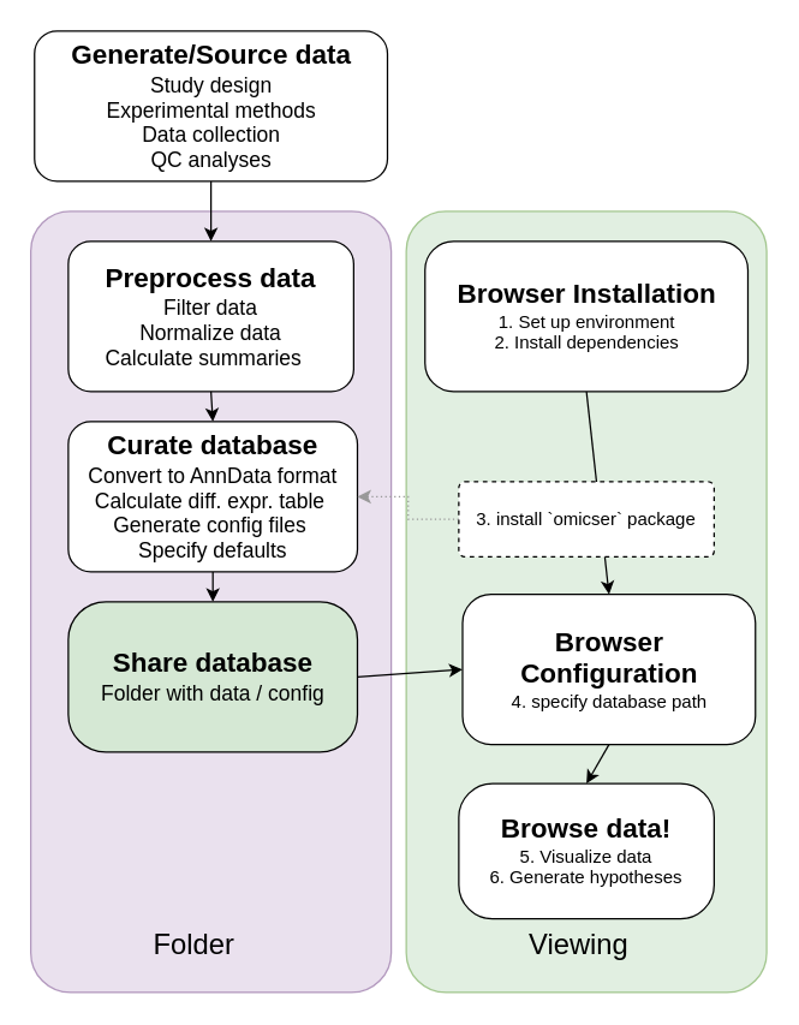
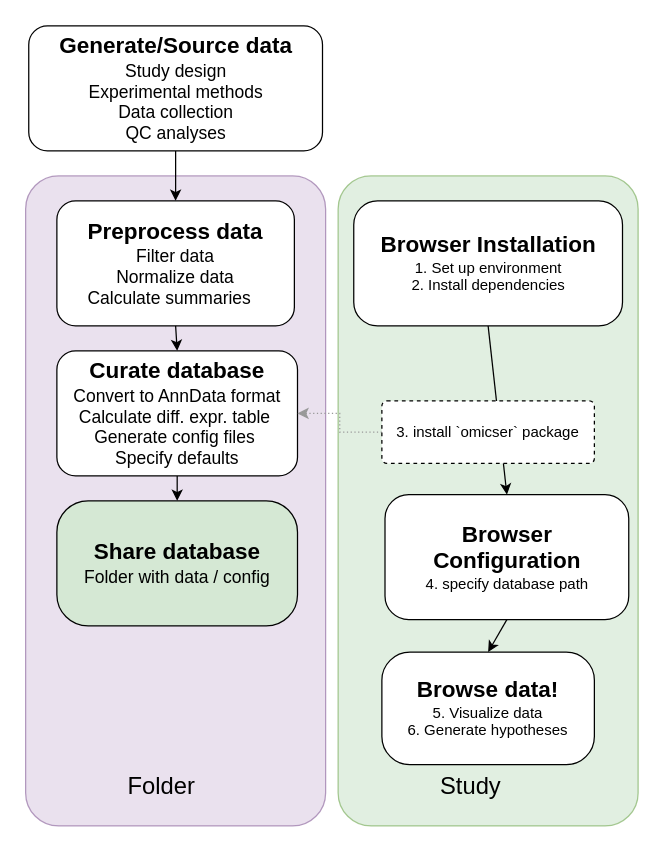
  <mxCell id="0" />
  <mxCell id="1" parent="0" />
  <mxCell id="2" value="" style="rounded=1;whiteSpace=wrap;html=1;fillColor=#d5e8d4;strokeColor=#82b366;opacity=70;arcSize=11;" parent="1" vertex="1"><mxGeometry x="270" y="140" width="240" height="520" as="geometry" /></mxCell>
  <mxCell id="3" value="" style="rounded=1;whiteSpace=wrap;html=1;fillColor=#e1d5e7;strokeColor=#9673a6;opacity=70;arcSize=11;imageWidth=24;imageHeight=24;" parent="1" vertex="1"><mxGeometry x="20" y="140" width="240" height="520" as="geometry" /></mxCell>
  <mxCell id="4" style="edgeStyle=none;rounded=0;orthogonalLoop=1;jettySize=auto;html=1;exitX=0.5;exitY=1;exitDx=0;exitDy=0;entryX=0.5;entryY=0;entryDx=0;entryDy=0;" parent="1" source="5" target="7" edge="1"><mxGeometry relative="1" as="geometry" /></mxCell>
  <mxCell id="5" value="&lt;font style=&quot;font-size: 18px&quot;&gt;&lt;b&gt;Generate/Source data&lt;br&gt;&lt;/b&gt;&lt;div style=&quot;font-size: 12px&quot;&gt;&lt;span style=&quot;font-size: 14px&quot;&gt;Study design&lt;/span&gt;&lt;/div&gt;&lt;font style=&quot;font-size: 14px&quot;&gt;&lt;div&gt;Experimental methods&lt;/div&gt;&lt;div&gt;Data collection&lt;/div&gt;&lt;div&gt;QC analyses&lt;/div&gt;&lt;/font&gt;&lt;/font&gt;" style="rounded=1;whiteSpace=wrap;html=1;align=center;" parent="1" vertex="1"><mxGeometry x="22.5" y="20" width="235" height="100" as="geometry" /></mxCell>
  <mxCell id="6" style="edgeStyle=none;rounded=0;orthogonalLoop=1;jettySize=auto;html=1;exitX=0.5;exitY=1;exitDx=0;exitDy=0;entryX=0.5;entryY=0;entryDx=0;entryDy=0;" parent="1" source="14" target="10" edge="1"><mxGeometry relative="1" as="geometry"><mxPoint x="202.5" y="515" as="targetPoint" /></mxGeometry></mxCell>
  <mxCell id="7" value="&lt;font style=&quot;font-size: 18px&quot;&gt;&lt;b&gt;Preprocess data&lt;br&gt;&lt;/b&gt;&lt;font style=&quot;text-align: left ; font-size: 14px&quot;&gt;&lt;div style=&quot;text-align: center ; font-size: 12px&quot;&gt;&lt;span style=&quot;font-size: 14px&quot;&gt;Filter data&lt;/span&gt;&lt;/div&gt;&lt;font style=&quot;text-align: center&quot;&gt;&lt;div&gt;Normalize data&lt;/div&gt;&lt;/font&gt;&lt;/font&gt;&lt;div style=&quot;font-size: 12px ; text-align: left&quot;&gt;&lt;font style=&quot;font-size: 14px&quot;&gt;Calculate summaries&lt;/font&gt;&lt;/div&gt;&lt;/font&gt;" style="rounded=1;whiteSpace=wrap;html=1;" parent="1" vertex="1"><mxGeometry x="45" y="160" width="190" height="100" as="geometry" /></mxCell>
  <mxCell id="8" value="" style="edgeStyle=none;rounded=0;orthogonalLoop=1;jettySize=auto;html=1;entryX=0.5;entryY=0;entryDx=0;entryDy=0;exitX=0.5;exitY=1;exitDx=0;exitDy=0;" parent="1" source="9" target="18" edge="1"><mxGeometry relative="1" as="geometry"><mxPoint x="344.676" y="300" as="targetPoint" /></mxGeometry></mxCell>
  <mxCell id="9" value="&lt;span style=&quot;font-size: 18px&quot;&gt;&lt;b&gt;Browser Installation&lt;br&gt;&lt;/b&gt;&lt;/span&gt;1. Set up environment&lt;br&gt;2. Install dependencies&lt;br&gt;" style="rounded=1;whiteSpace=wrap;html=1;align=center;arcSize=19;" parent="1" vertex="1"><mxGeometry x="282.5" y="160" width="215" height="100" as="geometry" /></mxCell>
  <mxCell id="10" value="&lt;span style=&quot;font-size: 18px&quot;&gt;&lt;b&gt;Share database&lt;br&gt;&lt;/b&gt;&lt;/span&gt;&lt;span style=&quot;font-size: 14px&quot;&gt;Folder with data / config&lt;/span&gt;" style="rounded=1;whiteSpace=wrap;html=1;align=center;arcSize=25;fillColor=#d5e8d4;" parent="1" vertex="1"><mxGeometry x="45" y="400" width="192.5" height="100" as="geometry" /></mxCell>
  <mxCell id="11" value="&lt;span style=&quot;font-size: 18px&quot;&gt;&lt;b&gt;Browse data!&lt;br&gt;&lt;/b&gt;&lt;/span&gt;5. Visualize data&lt;br&gt;6. Generate hypotheses" style="rounded=1;whiteSpace=wrap;html=1;align=center;arcSize=25;" parent="1" vertex="1"><mxGeometry x="305" y="521" width="170" height="90" as="geometry" /></mxCell>
- <mxCell id="12" value="&lt;span style=&quot;font-size: 19px&quot;&gt;Viewing&lt;/span&gt;" style="text;whiteSpace=wrap;html=1;" parent="1" vertex="1"><mxGeometry x="350" y="611" width="80" height="30" as="geometry" /></mxCell>
+ <mxCell id="12" value="&lt;span style=&quot;font-size: 19px&quot;&gt;Study&lt;/span&gt;" style="text;whiteSpace=wrap;html=1;" parent="1" vertex="1"><mxGeometry x="350" y="611" width="80" height="30" as="geometry" /></mxCell>
  <mxCell id="13" value="Folder" style="text;whiteSpace=wrap;fontSize=19;" parent="1" vertex="1"><mxGeometry x="100" y="611" width="80" height="30" as="geometry" /></mxCell>
  <mxCell id="14" value="&lt;font&gt;&lt;b style=&quot;font-size: 18px&quot;&gt;Curate database&lt;br&gt;&lt;/b&gt;&lt;font style=&quot;text-align: left&quot;&gt;&lt;div style=&quot;text-align: center ; font-size: 14px&quot;&gt;Convert to AnnData format&lt;/div&gt;&lt;div style=&quot;text-align: center ; font-size: 14px&quot;&gt;Calculate diff. expr. table&amp;nbsp;&lt;/div&gt;&lt;div style=&quot;text-align: center ; font-size: 14px&quot;&gt;Generate config files&amp;nbsp;&lt;/div&gt;&lt;div style=&quot;text-align: center ; font-size: 14px&quot;&gt;Specify defaults&lt;/div&gt;&lt;/font&gt;&lt;/font&gt;" style="rounded=1;whiteSpace=wrap;html=1;" parent="1" vertex="1"><mxGeometry x="45" y="280" width="192.5" height="100" as="geometry" /></mxCell>
  <mxCell id="15" style="edgeStyle=none;rounded=0;orthogonalLoop=1;jettySize=auto;html=1;exitX=0.5;exitY=1;exitDx=0;exitDy=0;entryX=0.5;entryY=0;entryDx=0;entryDy=0;" parent="1" source="7" target="14" edge="1"><mxGeometry relative="1" as="geometry"><mxPoint x="95" y="380" as="sourcePoint" /><mxPoint x="95" y="400" as="targetPoint" /></mxGeometry></mxCell>
  <mxCell id="16" style="edgeStyle=none;rounded=0;orthogonalLoop=1;jettySize=auto;html=1;exitX=0.5;exitY=1;exitDx=0;exitDy=0;entryX=0.5;entryY=0;entryDx=0;entryDy=0;" parent="1" source="18" target="11" edge="1"><mxGeometry relative="1" as="geometry"><mxPoint x="355" y="390" as="sourcePoint" /><mxPoint x="463" y="505" as="targetPoint" /></mxGeometry></mxCell>
- <mxCell id="17" value="" style="endArrow=classic;html=1;rounded=0;exitX=1;exitY=0.5;exitDx=0;exitDy=0;entryX=0;entryY=0.5;entryDx=0;entryDy=0;" parent="1" source="10" target="18" edge="1"><mxGeometry width="50" height="50" relative="1" as="geometry"><mxPoint x="250" y="470" as="sourcePoint" /><mxPoint x="266" y="352.02" as="targetPoint" /></mxGeometry></mxCell>
  <mxCell id="18" value="&lt;span style=&quot;font-size: 18px&quot;&gt;&lt;b&gt;Browser Configuration&lt;br&gt;&lt;/b&gt;&lt;/span&gt;4.&amp;nbsp;specify database path" style="rounded=1;whiteSpace=wrap;html=1;align=center;arcSize=19;" parent="1" vertex="1"><mxGeometry x="307.5" y="395" width="195" height="100" as="geometry" /></mxCell>
  <mxCell id="19" value="" style="edgeStyle=orthogonalEdgeStyle;rounded=0;orthogonalLoop=1;jettySize=auto;html=1;dashed=1;dashPattern=1 2;strokeColor=#999999;" parent="1" source="20" target="14" edge="1"><mxGeometry relative="1" as="geometry" /></mxCell>
  <mxCell id="20" value="&lt;span&gt;3. install `omicser` package&lt;/span&gt;" style="rounded=1;whiteSpace=wrap;html=1;dashed=1;arcSize=8;" parent="1" vertex="1"><mxGeometry x="305" y="320" width="170" height="50" as="geometry" /></mxCell>
